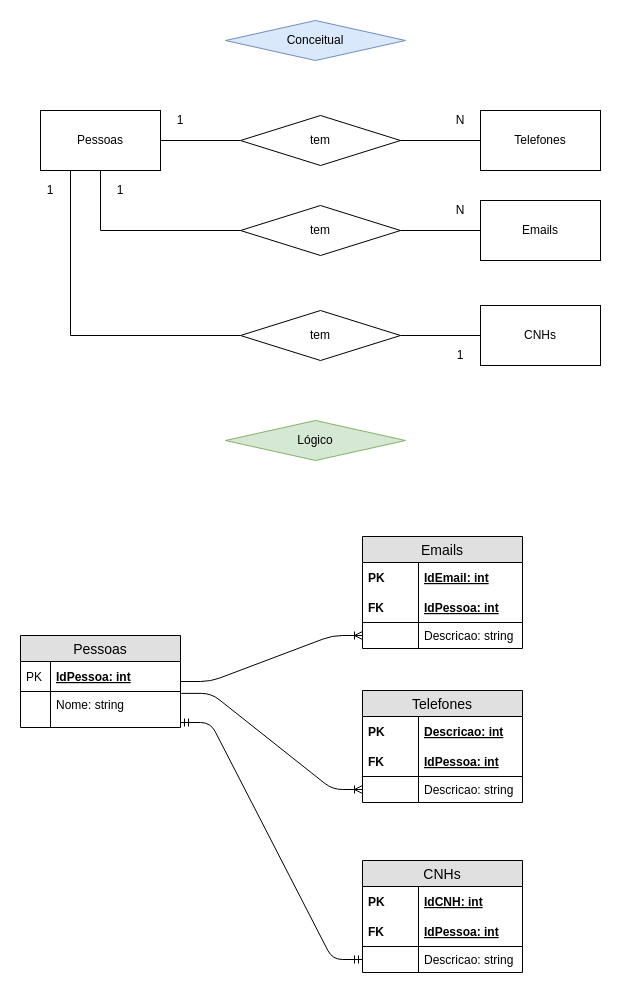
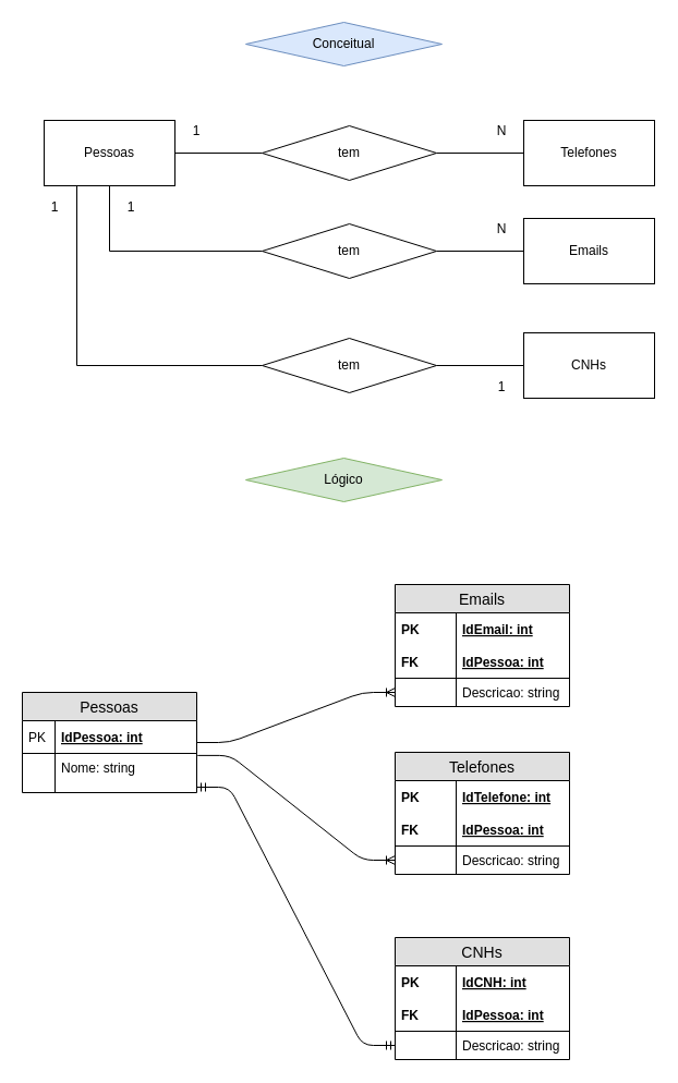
  <mxCell id="0" />
  <mxCell id="1" parent="0" />
  <mxCell id="2" style="edgeStyle=orthogonalEdgeStyle;rounded=0;orthogonalLoop=1;jettySize=auto;html=1;entryX=0;entryY=0.5;entryDx=0;entryDy=0;endArrow=none;endFill=0;" edge="1" parent="1" source="5" target="7"><mxGeometry relative="1" as="geometry" /></mxCell>
  <mxCell id="3" style="edgeStyle=orthogonalEdgeStyle;rounded=0;orthogonalLoop=1;jettySize=auto;html=1;entryX=0;entryY=0.5;entryDx=0;entryDy=0;endArrow=none;endFill=0;exitX=0.5;exitY=1;exitDx=0;exitDy=0;" edge="1" parent="1" source="5" target="12"><mxGeometry relative="1" as="geometry" /></mxCell>
  <mxCell id="4" style="edgeStyle=orthogonalEdgeStyle;rounded=0;orthogonalLoop=1;jettySize=auto;html=1;entryX=0;entryY=0.5;entryDx=0;entryDy=0;endArrow=none;endFill=0;exitX=0.25;exitY=1;exitDx=0;exitDy=0;" edge="1" parent="1" source="5" target="14"><mxGeometry relative="1" as="geometry" /></mxCell>
  <mxCell id="5" value="Pessoas" style="rounded=0;whiteSpace=wrap;html=1;" vertex="1" parent="1"><mxGeometry x="40" y="110" width="120" height="60" as="geometry" /></mxCell>
  <mxCell id="6" style="edgeStyle=orthogonalEdgeStyle;rounded=0;orthogonalLoop=1;jettySize=auto;html=1;entryX=0;entryY=0.5;entryDx=0;entryDy=0;endArrow=none;endFill=0;" edge="1" parent="1" source="7" target="8"><mxGeometry relative="1" as="geometry" /></mxCell>
  <mxCell id="7" value="tem" style="rhombus;whiteSpace=wrap;html=1;" vertex="1" parent="1"><mxGeometry x="240" y="115" width="160" height="50" as="geometry" /></mxCell>
  <mxCell id="8" value="Telefones" style="rounded=0;whiteSpace=wrap;html=1;" vertex="1" parent="1"><mxGeometry x="480" y="110" width="120" height="60" as="geometry" /></mxCell>
  <mxCell id="9" value="Emails" style="rounded=0;whiteSpace=wrap;html=1;" vertex="1" parent="1"><mxGeometry x="480" y="200" width="120" height="60" as="geometry" /></mxCell>
  <mxCell id="10" value="CNHs" style="rounded=0;whiteSpace=wrap;html=1;" vertex="1" parent="1"><mxGeometry x="480" y="305" width="120" height="60" as="geometry" /></mxCell>
  <mxCell id="11" style="edgeStyle=orthogonalEdgeStyle;rounded=0;orthogonalLoop=1;jettySize=auto;html=1;endArrow=none;endFill=0;" edge="1" parent="1" source="12" target="9"><mxGeometry relative="1" as="geometry" /></mxCell>
  <mxCell id="12" value="tem" style="rhombus;whiteSpace=wrap;html=1;" vertex="1" parent="1"><mxGeometry x="240" y="205" width="160" height="50" as="geometry" /></mxCell>
  <mxCell id="13" style="edgeStyle=orthogonalEdgeStyle;rounded=0;orthogonalLoop=1;jettySize=auto;html=1;endArrow=none;endFill=0;" edge="1" parent="1" source="14" target="10"><mxGeometry relative="1" as="geometry" /></mxCell>
  <mxCell id="14" value="tem" style="rhombus;whiteSpace=wrap;html=1;" vertex="1" parent="1"><mxGeometry x="240" y="310" width="160" height="50" as="geometry" /></mxCell>
  <mxCell id="15" value="1" style="text;html=1;strokeColor=none;fillColor=none;align=center;verticalAlign=middle;whiteSpace=wrap;rounded=0;" vertex="1" parent="1"><mxGeometry x="160" y="100" width="40" height="40" as="geometry" /></mxCell>
  <mxCell id="16" value="N" style="text;html=1;strokeColor=none;fillColor=none;align=center;verticalAlign=middle;whiteSpace=wrap;rounded=0;" vertex="1" parent="1"><mxGeometry x="440" y="100" width="40" height="40" as="geometry" /></mxCell>
  <mxCell id="17" value="1" style="text;html=1;strokeColor=none;fillColor=none;align=center;verticalAlign=middle;whiteSpace=wrap;rounded=0;" vertex="1" parent="1"><mxGeometry x="100" y="170" width="40" height="40" as="geometry" /></mxCell>
  <mxCell id="18" value="N" style="text;html=1;strokeColor=none;fillColor=none;align=center;verticalAlign=middle;whiteSpace=wrap;rounded=0;" vertex="1" parent="1"><mxGeometry x="440" y="190" width="40" height="40" as="geometry" /></mxCell>
  <mxCell id="19" value="1" style="text;html=1;strokeColor=none;fillColor=none;align=center;verticalAlign=middle;whiteSpace=wrap;rounded=0;" vertex="1" parent="1"><mxGeometry x="30" y="170" width="40" height="40" as="geometry" /></mxCell>
  <mxCell id="20" value="1" style="text;html=1;strokeColor=none;fillColor=none;align=center;verticalAlign=middle;whiteSpace=wrap;rounded=0;" vertex="1" parent="1"><mxGeometry x="440" y="335" width="40" height="40" as="geometry" /></mxCell>
  <mxCell id="21" value="Conceitual" style="rhombus;whiteSpace=wrap;html=1;fillColor=#dae8fc;strokeColor=#6c8ebf;" vertex="1" parent="1"><mxGeometry x="225" y="20" width="180" height="40" as="geometry" /></mxCell>
  <mxCell id="22" value="Lógico" style="rhombus;whiteSpace=wrap;html=1;fillColor=#d5e8d4;strokeColor=#82b366;" vertex="1" parent="1"><mxGeometry x="225" y="420" width="180" height="40" as="geometry" /></mxCell>
  <mxCell id="23" value="Pessoas" style="swimlane;fontStyle=0;childLayout=stackLayout;horizontal=1;startSize=26;fillColor=#e0e0e0;horizontalStack=0;resizeParent=1;resizeParentMax=0;resizeLast=0;collapsible=1;marginBottom=0;swimlaneFillColor=#ffffff;align=center;fontSize=14;" vertex="1" parent="1"><mxGeometry x="20" y="635" width="160" height="92" as="geometry" /></mxCell>
  <mxCell id="24" value="IdPessoa: int" style="shape=partialRectangle;top=0;left=0;right=0;bottom=1;align=left;verticalAlign=middle;fillColor=none;spacingLeft=34;spacingRight=4;overflow=hidden;rotatable=0;points=[[0,0.5],[1,0.5]];portConstraint=eastwest;dropTarget=0;fontStyle=5;fontSize=12;" vertex="1" parent="23"><mxGeometry y="26" width="160" height="30" as="geometry" /></mxCell>
  <mxCell id="25" value="PK" style="shape=partialRectangle;top=0;left=0;bottom=0;fillColor=none;align=left;verticalAlign=middle;spacingLeft=4;spacingRight=4;overflow=hidden;rotatable=0;points=[];portConstraint=eastwest;part=1;fontSize=12;" vertex="1" connectable="0" parent="24"><mxGeometry width="30" height="30" as="geometry" /></mxCell>
  <mxCell id="26" value="Nome: string" style="shape=partialRectangle;top=0;left=0;right=0;bottom=0;align=left;verticalAlign=top;fillColor=none;spacingLeft=34;spacingRight=4;overflow=hidden;rotatable=0;points=[[0,0.5],[1,0.5]];portConstraint=eastwest;dropTarget=0;fontSize=12;" vertex="1" parent="23"><mxGeometry y="56" width="160" height="26" as="geometry" /></mxCell>
  <mxCell id="27" value="" style="shape=partialRectangle;top=0;left=0;bottom=0;fillColor=none;align=left;verticalAlign=top;spacingLeft=4;spacingRight=4;overflow=hidden;rotatable=0;points=[];portConstraint=eastwest;part=1;fontSize=12;" vertex="1" connectable="0" parent="26"><mxGeometry width="30" height="26" as="geometry" /></mxCell>
  <mxCell id="28" value="" style="shape=partialRectangle;top=0;left=0;right=0;bottom=0;align=left;verticalAlign=top;fillColor=none;spacingLeft=34;spacingRight=4;overflow=hidden;rotatable=0;points=[[0,0.5],[1,0.5]];portConstraint=eastwest;dropTarget=0;fontSize=12;" vertex="1" parent="23"><mxGeometry y="82" width="160" height="10" as="geometry" /></mxCell>
  <mxCell id="29" value="" style="shape=partialRectangle;top=0;left=0;bottom=0;fillColor=none;align=left;verticalAlign=top;spacingLeft=4;spacingRight=4;overflow=hidden;rotatable=0;points=[];portConstraint=eastwest;part=1;fontSize=12;" vertex="1" connectable="0" parent="28"><mxGeometry width="30" height="10" as="geometry" /></mxCell>
  <mxCell id="30" value="Emails" style="swimlane;fontStyle=0;childLayout=stackLayout;horizontal=1;startSize=26;fillColor=#e0e0e0;horizontalStack=0;resizeParent=1;resizeParentMax=0;resizeLast=0;collapsible=1;marginBottom=0;swimlaneFillColor=#ffffff;align=center;fontSize=14;" vertex="1" parent="1"><mxGeometry x="362" y="536" width="160" height="112" as="geometry" /></mxCell>
  <mxCell id="31" value="IdEmail: int" style="shape=partialRectangle;top=0;left=0;right=0;bottom=0;align=left;verticalAlign=middle;fillColor=none;spacingLeft=60;spacingRight=4;overflow=hidden;rotatable=0;points=[[0,0.5],[1,0.5]];portConstraint=eastwest;dropTarget=0;fontStyle=5;fontSize=12;" vertex="1" parent="30"><mxGeometry y="26" width="160" height="30" as="geometry" /></mxCell>
  <mxCell id="32" value="PK" style="shape=partialRectangle;fontStyle=1;top=0;left=0;bottom=0;fillColor=none;align=left;verticalAlign=middle;spacingLeft=4;spacingRight=4;overflow=hidden;rotatable=0;points=[];portConstraint=eastwest;part=1;fontSize=12;" vertex="1" connectable="0" parent="31"><mxGeometry width="56" height="30" as="geometry" /></mxCell>
  <mxCell id="33" value="IdPessoa: int" style="shape=partialRectangle;top=0;left=0;right=0;bottom=1;align=left;verticalAlign=middle;fillColor=none;spacingLeft=60;spacingRight=4;overflow=hidden;rotatable=0;points=[[0,0.5],[1,0.5]];portConstraint=eastwest;dropTarget=0;fontStyle=5;fontSize=12;" vertex="1" parent="30"><mxGeometry y="56" width="160" height="30" as="geometry" /></mxCell>
  <mxCell id="34" value="FK" style="shape=partialRectangle;fontStyle=1;top=0;left=0;bottom=0;fillColor=none;align=left;verticalAlign=middle;spacingLeft=4;spacingRight=4;overflow=hidden;rotatable=0;points=[];portConstraint=eastwest;part=1;fontSize=12;" vertex="1" connectable="0" parent="33"><mxGeometry width="56" height="30" as="geometry" /></mxCell>
  <mxCell id="35" value="Descricao: string" style="shape=partialRectangle;top=0;left=0;right=0;bottom=0;align=left;verticalAlign=top;fillColor=none;spacingLeft=60;spacingRight=4;overflow=hidden;rotatable=0;points=[[0,0.5],[1,0.5]];portConstraint=eastwest;dropTarget=0;fontSize=12;" vertex="1" parent="30"><mxGeometry y="86" width="160" height="26" as="geometry" /></mxCell>
  <mxCell id="36" value="" style="shape=partialRectangle;top=0;left=0;bottom=0;fillColor=none;align=left;verticalAlign=top;spacingLeft=4;spacingRight=4;overflow=hidden;rotatable=0;points=[];portConstraint=eastwest;part=1;fontSize=12;" vertex="1" connectable="0" parent="35"><mxGeometry width="56" height="26" as="geometry" /></mxCell>
  <mxCell id="37" value="Telefones" style="swimlane;fontStyle=0;childLayout=stackLayout;horizontal=1;startSize=26;fillColor=#e0e0e0;horizontalStack=0;resizeParent=1;resizeParentMax=0;resizeLast=0;collapsible=1;marginBottom=0;swimlaneFillColor=#ffffff;align=center;fontSize=14;" vertex="1" parent="1"><mxGeometry x="362" y="690" width="160" height="112" as="geometry" /></mxCell>
- <mxCell id="38" value="Descricao: int" style="shape=partialRectangle;top=0;left=0;right=0;bottom=0;align=left;verticalAlign=middle;fillColor=none;spacingLeft=60;spacingRight=4;overflow=hidden;rotatable=0;points=[[0,0.5],[1,0.5]];portConstraint=eastwest;dropTarget=0;fontStyle=5;fontSize=12;" vertex="1" parent="37"><mxGeometry y="26" width="160" height="30" as="geometry" /></mxCell>
+ <mxCell id="38" value="IdTelefone: int" style="shape=partialRectangle;top=0;left=0;right=0;bottom=0;align=left;verticalAlign=middle;fillColor=none;spacingLeft=60;spacingRight=4;overflow=hidden;rotatable=0;points=[[0,0.5],[1,0.5]];portConstraint=eastwest;dropTarget=0;fontStyle=5;fontSize=12;" vertex="1" parent="37"><mxGeometry y="26" width="160" height="30" as="geometry" /></mxCell>
  <mxCell id="39" value="PK" style="shape=partialRectangle;fontStyle=1;top=0;left=0;bottom=0;fillColor=none;align=left;verticalAlign=middle;spacingLeft=4;spacingRight=4;overflow=hidden;rotatable=0;points=[];portConstraint=eastwest;part=1;fontSize=12;" vertex="1" connectable="0" parent="38"><mxGeometry width="56" height="30" as="geometry" /></mxCell>
  <mxCell id="40" value="IdPessoa: int" style="shape=partialRectangle;top=0;left=0;right=0;bottom=1;align=left;verticalAlign=middle;fillColor=none;spacingLeft=60;spacingRight=4;overflow=hidden;rotatable=0;points=[[0,0.5],[1,0.5]];portConstraint=eastwest;dropTarget=0;fontStyle=5;fontSize=12;" vertex="1" parent="37"><mxGeometry y="56" width="160" height="30" as="geometry" /></mxCell>
  <mxCell id="41" value="FK" style="shape=partialRectangle;fontStyle=1;top=0;left=0;bottom=0;fillColor=none;align=left;verticalAlign=middle;spacingLeft=4;spacingRight=4;overflow=hidden;rotatable=0;points=[];portConstraint=eastwest;part=1;fontSize=12;" vertex="1" connectable="0" parent="40"><mxGeometry width="56" height="30" as="geometry" /></mxCell>
  <mxCell id="42" value="Descricao: string" style="shape=partialRectangle;top=0;left=0;right=0;bottom=0;align=left;verticalAlign=top;fillColor=none;spacingLeft=60;spacingRight=4;overflow=hidden;rotatable=0;points=[[0,0.5],[1,0.5]];portConstraint=eastwest;dropTarget=0;fontSize=12;" vertex="1" parent="37"><mxGeometry y="86" width="160" height="26" as="geometry" /></mxCell>
  <mxCell id="43" value="" style="shape=partialRectangle;top=0;left=0;bottom=0;fillColor=none;align=left;verticalAlign=top;spacingLeft=4;spacingRight=4;overflow=hidden;rotatable=0;points=[];portConstraint=eastwest;part=1;fontSize=12;" vertex="1" connectable="0" parent="42"><mxGeometry width="56" height="26" as="geometry" /></mxCell>
  <mxCell id="44" value="CNHs" style="swimlane;fontStyle=0;childLayout=stackLayout;horizontal=1;startSize=26;fillColor=#e0e0e0;horizontalStack=0;resizeParent=1;resizeParentMax=0;resizeLast=0;collapsible=1;marginBottom=0;swimlaneFillColor=#ffffff;align=center;fontSize=14;" vertex="1" parent="1"><mxGeometry x="362" y="860" width="160" height="112" as="geometry" /></mxCell>
  <mxCell id="45" value="IdCNH: int" style="shape=partialRectangle;top=0;left=0;right=0;bottom=0;align=left;verticalAlign=middle;fillColor=none;spacingLeft=60;spacingRight=4;overflow=hidden;rotatable=0;points=[[0,0.5],[1,0.5]];portConstraint=eastwest;dropTarget=0;fontStyle=5;fontSize=12;" vertex="1" parent="44"><mxGeometry y="26" width="160" height="30" as="geometry" /></mxCell>
  <mxCell id="46" value="PK" style="shape=partialRectangle;fontStyle=1;top=0;left=0;bottom=0;fillColor=none;align=left;verticalAlign=middle;spacingLeft=4;spacingRight=4;overflow=hidden;rotatable=0;points=[];portConstraint=eastwest;part=1;fontSize=12;" vertex="1" connectable="0" parent="45"><mxGeometry width="56" height="30" as="geometry" /></mxCell>
  <mxCell id="47" value="IdPessoa: int" style="shape=partialRectangle;top=0;left=0;right=0;bottom=1;align=left;verticalAlign=middle;fillColor=none;spacingLeft=60;spacingRight=4;overflow=hidden;rotatable=0;points=[[0,0.5],[1,0.5]];portConstraint=eastwest;dropTarget=0;fontStyle=5;fontSize=12;" vertex="1" parent="44"><mxGeometry y="56" width="160" height="30" as="geometry" /></mxCell>
  <mxCell id="48" value="FK" style="shape=partialRectangle;fontStyle=1;top=0;left=0;bottom=0;fillColor=none;align=left;verticalAlign=middle;spacingLeft=4;spacingRight=4;overflow=hidden;rotatable=0;points=[];portConstraint=eastwest;part=1;fontSize=12;" vertex="1" connectable="0" parent="47"><mxGeometry width="56" height="30" as="geometry" /></mxCell>
  <mxCell id="49" value="Descricao: string" style="shape=partialRectangle;top=0;left=0;right=0;bottom=0;align=left;verticalAlign=top;fillColor=none;spacingLeft=60;spacingRight=4;overflow=hidden;rotatable=0;points=[[0,0.5],[1,0.5]];portConstraint=eastwest;dropTarget=0;fontSize=12;" vertex="1" parent="44"><mxGeometry y="86" width="160" height="26" as="geometry" /></mxCell>
  <mxCell id="50" value="" style="shape=partialRectangle;top=0;left=0;bottom=0;fillColor=none;align=left;verticalAlign=top;spacingLeft=4;spacingRight=4;overflow=hidden;rotatable=0;points=[];portConstraint=eastwest;part=1;fontSize=12;" vertex="1" connectable="0" parent="49"><mxGeometry width="56" height="26" as="geometry" /></mxCell>
  <mxCell id="51" value="" style="edgeStyle=entityRelationEdgeStyle;fontSize=12;html=1;endArrow=ERmandOne;startArrow=ERmandOne;exitX=1;exitY=0.5;exitDx=0;exitDy=0;entryX=0;entryY=0.5;entryDx=0;entryDy=0;" edge="1" parent="1" source="28" target="49"><mxGeometry width="100" height="100" relative="1" as="geometry"><mxPoint x="152" y="960" as="sourcePoint" /><mxPoint x="252" y="860" as="targetPoint" /></mxGeometry></mxCell>
  <mxCell id="52" value="" style="edgeStyle=entityRelationEdgeStyle;fontSize=12;html=1;endArrow=ERoneToMany;entryX=0;entryY=0.5;entryDx=0;entryDy=0;" edge="1" parent="1" source="23" target="35"><mxGeometry width="100" height="100" relative="1" as="geometry"><mxPoint x="222" y="740" as="sourcePoint" /><mxPoint x="322" y="640" as="targetPoint" /></mxGeometry></mxCell>
  <mxCell id="53" value="" style="edgeStyle=entityRelationEdgeStyle;fontSize=12;html=1;endArrow=ERoneToMany;exitX=1.005;exitY=0.073;exitDx=0;exitDy=0;exitPerimeter=0;entryX=0;entryY=0.5;entryDx=0;entryDy=0;" edge="1" parent="1" source="26" target="42"><mxGeometry width="100" height="100" relative="1" as="geometry"><mxPoint x="212" y="810" as="sourcePoint" /><mxPoint x="312" y="710" as="targetPoint" /></mxGeometry></mxCell>
